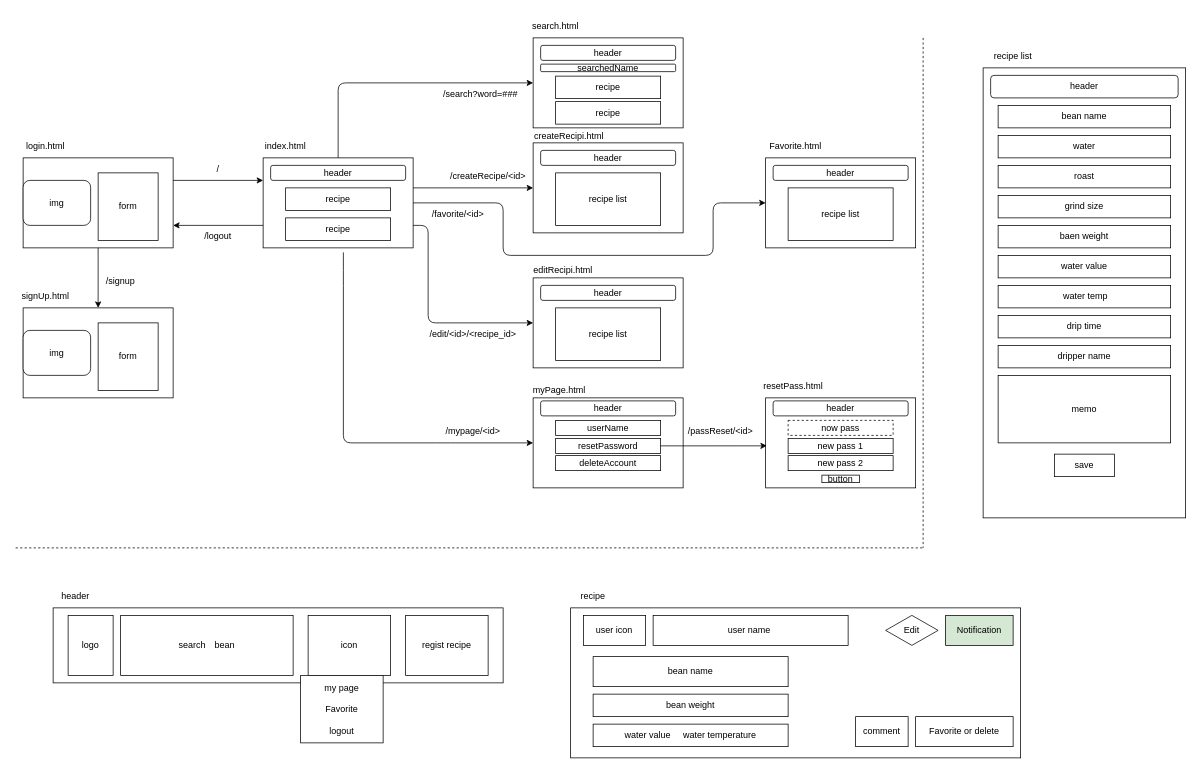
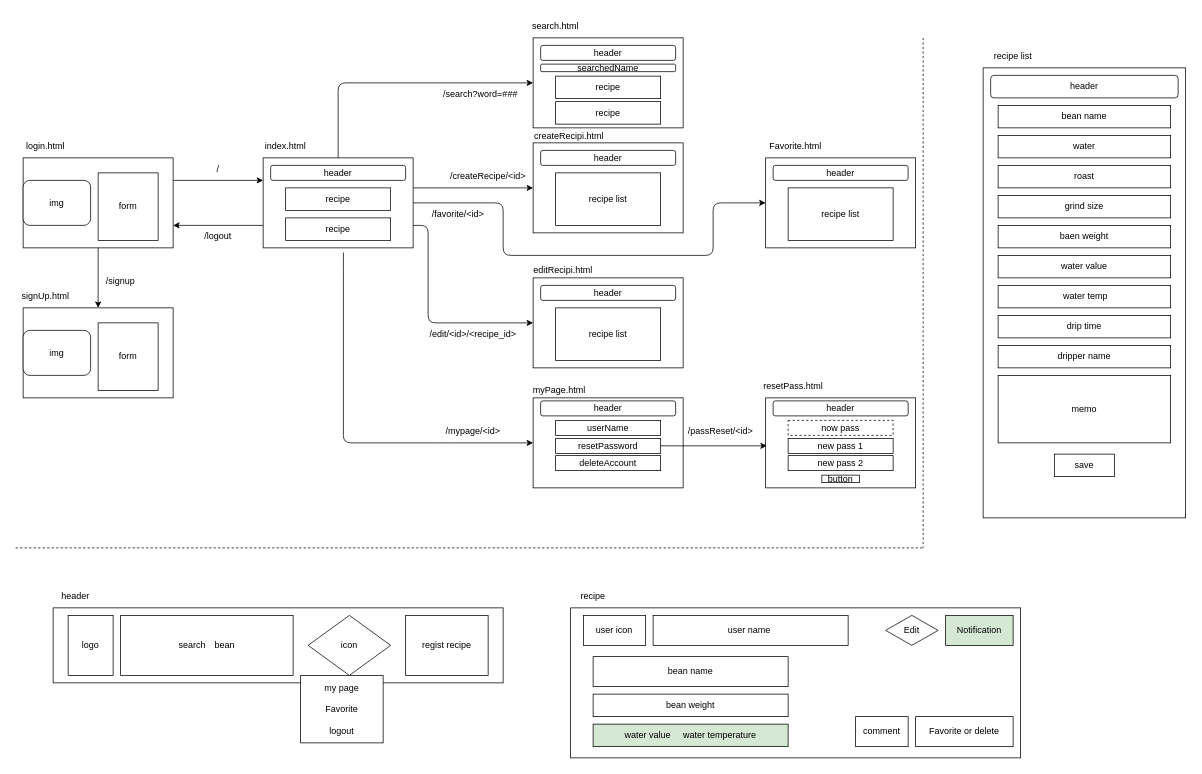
  <mxCell id="0" />
  <mxCell id="1" parent="0" />
  <mxCell id="2" value="" style="group" parent="1" vertex="1" connectable="0"><mxGeometry x="30" y="180" width="200" height="150" as="geometry" /></mxCell>
  <mxCell id="3" value="" style="rounded=0;whiteSpace=wrap;html=1;" parent="2" vertex="1"><mxGeometry y="30" width="200" height="120" as="geometry" /></mxCell>
  <mxCell id="4" value="login.html" style="text;html=1;strokeColor=none;fillColor=none;align=center;verticalAlign=middle;whiteSpace=wrap;rounded=0;" parent="2" vertex="1"><mxGeometry width="60" height="30" as="geometry" /></mxCell>
  <mxCell id="5" value="form" style="rounded=0;whiteSpace=wrap;html=1;" parent="2" vertex="1"><mxGeometry x="100" y="50" width="80" height="90" as="geometry" /></mxCell>
  <mxCell id="6" value="img" style="rounded=1;whiteSpace=wrap;html=1;" parent="2" vertex="1"><mxGeometry y="60" width="90" height="60" as="geometry" /></mxCell>
  <mxCell id="7" value="" style="group" parent="1" vertex="1" connectable="0"><mxGeometry x="30" y="380" width="200" height="150" as="geometry" /></mxCell>
  <mxCell id="8" value="" style="rounded=0;whiteSpace=wrap;html=1;" parent="7" vertex="1"><mxGeometry y="30" width="200" height="120" as="geometry" /></mxCell>
  <mxCell id="9" value="signUp.html" style="text;html=1;strokeColor=none;fillColor=none;align=center;verticalAlign=middle;whiteSpace=wrap;rounded=0;" parent="7" vertex="1"><mxGeometry width="60" height="30" as="geometry" /></mxCell>
  <mxCell id="10" value="form" style="rounded=0;whiteSpace=wrap;html=1;" parent="7" vertex="1"><mxGeometry x="100" y="50" width="80" height="90" as="geometry" /></mxCell>
  <mxCell id="11" value="img" style="rounded=1;whiteSpace=wrap;html=1;" parent="7" vertex="1"><mxGeometry y="60" width="90" height="60" as="geometry" /></mxCell>
  <mxCell id="12" style="edgeStyle=none;html=1;startArrow=none;startFill=0;" parent="1" source="3" target="8" edge="1"><mxGeometry relative="1" as="geometry" /></mxCell>
  <mxCell id="13" value="" style="group" parent="1" vertex="1" connectable="0"><mxGeometry x="350" y="180" width="200" height="150" as="geometry" /></mxCell>
  <mxCell id="14" value="" style="rounded=0;whiteSpace=wrap;html=1;" parent="13" vertex="1"><mxGeometry y="30" width="200" height="120" as="geometry" /></mxCell>
  <mxCell id="15" value="index.html" style="text;html=1;strokeColor=none;fillColor=none;align=center;verticalAlign=middle;whiteSpace=wrap;rounded=0;" parent="13" vertex="1"><mxGeometry width="60" height="30" as="geometry" /></mxCell>
  <mxCell id="16" value="recipe" style="rounded=0;whiteSpace=wrap;html=1;" parent="13" vertex="1"><mxGeometry x="30" y="70" width="140" height="30" as="geometry" /></mxCell>
  <mxCell id="17" value="header" style="rounded=1;whiteSpace=wrap;html=1;" parent="13" vertex="1"><mxGeometry x="10" y="40" width="180" height="20" as="geometry" /></mxCell>
  <mxCell id="18" value="recipe" style="rounded=0;whiteSpace=wrap;html=1;" parent="13" vertex="1"><mxGeometry x="30" y="110" width="140" height="30" as="geometry" /></mxCell>
  <mxCell id="19" style="edgeStyle=none;html=1;entryX=0;entryY=0.25;entryDx=0;entryDy=0;startArrow=none;startFill=0;exitX=1;exitY=0.25;exitDx=0;exitDy=0;" parent="1" source="3" target="14" edge="1"><mxGeometry relative="1" as="geometry" /></mxCell>
  <mxCell id="20" value="" style="group" parent="1" vertex="1" connectable="0"><mxGeometry x="710" y="20" width="200" height="150" as="geometry" /></mxCell>
  <mxCell id="21" value="" style="rounded=0;whiteSpace=wrap;html=1;" parent="20" vertex="1"><mxGeometry y="30" width="200" height="120" as="geometry" /></mxCell>
  <mxCell id="22" value="recipe" style="rounded=0;whiteSpace=wrap;html=1;" parent="21" vertex="1"><mxGeometry x="30" y="85" width="140" height="30" as="geometry" /></mxCell>
  <mxCell id="23" value="searchedName" style="rounded=1;whiteSpace=wrap;html=1;" parent="21" vertex="1"><mxGeometry x="10" y="35" width="180" height="10" as="geometry" /></mxCell>
  <mxCell id="24" value="search.html" style="text;html=1;strokeColor=none;fillColor=none;align=center;verticalAlign=middle;whiteSpace=wrap;rounded=0;" parent="20" vertex="1"><mxGeometry width="60" height="30" as="geometry" /></mxCell>
  <mxCell id="25" value="recipe" style="rounded=0;whiteSpace=wrap;html=1;" parent="20" vertex="1"><mxGeometry x="30" y="81" width="140" height="30" as="geometry" /></mxCell>
  <mxCell id="26" value="header" style="rounded=1;whiteSpace=wrap;html=1;" parent="20" vertex="1"><mxGeometry x="10" y="40" width="180" height="20" as="geometry" /></mxCell>
  <mxCell id="27" value="" style="group" parent="1" vertex="1" connectable="0"><mxGeometry x="710" y="160" width="200" height="150" as="geometry" /></mxCell>
  <mxCell id="28" value="" style="rounded=0;whiteSpace=wrap;html=1;" parent="27" vertex="1"><mxGeometry y="30" width="200" height="120" as="geometry" /></mxCell>
  <mxCell id="29" value="createRecipi.html" style="text;html=1;strokeColor=none;fillColor=none;align=center;verticalAlign=middle;whiteSpace=wrap;rounded=0;" parent="27" vertex="1"><mxGeometry x="18" y="6" width="60" height="30" as="geometry" /></mxCell>
  <mxCell id="30" value="recipe list" style="rounded=0;whiteSpace=wrap;html=1;" parent="27" vertex="1"><mxGeometry x="30" y="70" width="140" height="70" as="geometry" /></mxCell>
  <mxCell id="31" value="header" style="rounded=1;whiteSpace=wrap;html=1;" parent="27" vertex="1"><mxGeometry x="10" y="40" width="180" height="20" as="geometry" /></mxCell>
  <mxCell id="32" value="" style="group" parent="1" vertex="1" connectable="0"><mxGeometry x="710" y="500" width="200" height="150" as="geometry" /></mxCell>
  <mxCell id="33" value="" style="rounded=0;whiteSpace=wrap;html=1;" parent="32" vertex="1"><mxGeometry y="30" width="200" height="120" as="geometry" /></mxCell>
  <mxCell id="34" value="myPage.html" style="text;html=1;strokeColor=none;fillColor=none;align=center;verticalAlign=middle;whiteSpace=wrap;rounded=0;" parent="32" vertex="1"><mxGeometry x="5" y="5" width="60" height="30" as="geometry" /></mxCell>
  <mxCell id="35" value="userName" style="rounded=0;whiteSpace=wrap;html=1;" parent="32" vertex="1"><mxGeometry x="30" y="60" width="140" height="20" as="geometry" /></mxCell>
  <mxCell id="36" value="header" style="rounded=1;whiteSpace=wrap;html=1;" parent="32" vertex="1"><mxGeometry x="10" y="34" width="180" height="20" as="geometry" /></mxCell>
  <mxCell id="37" value="resetPassword&lt;span style=&quot;color: rgba(0, 0, 0, 0); font-family: monospace; font-size: 0px; text-align: start;&quot;&gt;%3CmxGraphModel%3E%3Croot%3E%3CmxCell%20id%3D%220%22%2F%3E%3CmxCell%20id%3D%221%22%20parent%3D%220%22%2F%3E%3CmxCell%20id%3D%222%22%20value%3D%22userName%22%20style%3D%22rounded%3D0%3BwhiteSpace%3Dwrap%3Bhtml%3D1%3B%22%20vertex%3D%221%22%20parent%3D%221%22%3E%3CmxGeometry%20x%3D%22750%22%20y%3D%22550%22%20width%3D%22140%22%20height%3D%2220%22%20as%3D%22geometry%22%2F%3E%3C%2FmxCell%3E%3C%2Froot%3E%3C%2FmxGraphModel%3E&lt;/span&gt;" style="rounded=0;whiteSpace=wrap;html=1;" parent="32" vertex="1"><mxGeometry x="30" y="84" width="140" height="20" as="geometry" /></mxCell>
  <mxCell id="38" value="deleteAccount" style="rounded=0;whiteSpace=wrap;html=1;" parent="32" vertex="1"><mxGeometry x="30" y="107" width="140" height="20" as="geometry" /></mxCell>
  <mxCell id="39" style="edgeStyle=none;html=1;entryX=0;entryY=0.5;entryDx=0;entryDy=0;startArrow=none;startFill=0;exitX=0.5;exitY=0;exitDx=0;exitDy=0;" parent="1" source="14" target="21" edge="1"><mxGeometry relative="1" as="geometry"><Array as="points"><mxPoint x="450" y="110" /></Array></mxGeometry></mxCell>
  <mxCell id="40" style="edgeStyle=none;html=1;startArrow=none;startFill=0;" parent="1" target="28" edge="1"><mxGeometry relative="1" as="geometry"><mxPoint x="550" y="250" as="sourcePoint" /></mxGeometry></mxCell>
  <mxCell id="41" style="edgeStyle=none;html=1;entryX=0;entryY=0.5;entryDx=0;entryDy=0;startArrow=none;startFill=0;exitX=1;exitY=0.75;exitDx=0;exitDy=0;" parent="1" source="14" edge="1"><mxGeometry relative="1" as="geometry"><mxPoint x="710" y="430" as="targetPoint" /><Array as="points"><mxPoint x="570" y="300" /><mxPoint x="570" y="430" /></Array></mxGeometry></mxCell>
  <mxCell id="42" style="edgeStyle=none;html=1;entryX=0;entryY=0.5;entryDx=0;entryDy=0;startArrow=none;startFill=0;exitX=0.535;exitY=1.05;exitDx=0;exitDy=0;exitPerimeter=0;" parent="1" source="14" target="33" edge="1"><mxGeometry relative="1" as="geometry"><Array as="points"><mxPoint x="457" y="370" /><mxPoint x="457" y="590" /><mxPoint x="590" y="590" /></Array></mxGeometry></mxCell>
  <mxCell id="43" value="" style="group" parent="1" vertex="1" connectable="0"><mxGeometry x="710" y="340" width="200" height="150" as="geometry" /></mxCell>
  <mxCell id="44" value="" style="rounded=0;whiteSpace=wrap;html=1;" parent="43" vertex="1"><mxGeometry y="30" width="200" height="120" as="geometry" /></mxCell>
  <mxCell id="45" value="editRecipi.html" style="text;html=1;strokeColor=none;fillColor=none;align=center;verticalAlign=middle;whiteSpace=wrap;rounded=0;" parent="43" vertex="1"><mxGeometry x="10" y="5" width="60" height="30" as="geometry" /></mxCell>
  <mxCell id="46" value="recipe list" style="rounded=0;whiteSpace=wrap;html=1;" parent="43" vertex="1"><mxGeometry x="30" y="70" width="140" height="70" as="geometry" /></mxCell>
  <mxCell id="47" value="header" style="rounded=1;whiteSpace=wrap;html=1;" parent="43" vertex="1"><mxGeometry x="10" y="40" width="180" height="20" as="geometry" /></mxCell>
  <mxCell id="48" value="" style="group" parent="1" vertex="1" connectable="0"><mxGeometry x="1020" y="500" width="200" height="150" as="geometry" /></mxCell>
  <mxCell id="49" value="" style="rounded=0;whiteSpace=wrap;html=1;" parent="48" vertex="1"><mxGeometry y="30" width="200" height="120" as="geometry" /></mxCell>
  <mxCell id="50" value="resetPass.html" style="text;html=1;strokeColor=none;fillColor=none;align=center;verticalAlign=middle;whiteSpace=wrap;rounded=0;" parent="48" vertex="1"><mxGeometry x="7" width="60" height="30" as="geometry" /></mxCell>
  <mxCell id="51" value="now pass" style="rounded=0;whiteSpace=wrap;html=1;dashed=1;" parent="48" vertex="1"><mxGeometry x="30" y="60" width="140" height="20" as="geometry" /></mxCell>
  <mxCell id="52" value="header" style="rounded=1;whiteSpace=wrap;html=1;" parent="48" vertex="1"><mxGeometry x="10" y="34" width="180" height="20" as="geometry" /></mxCell>
  <mxCell id="53" value="new pass 1" style="rounded=0;whiteSpace=wrap;html=1;" parent="48" vertex="1"><mxGeometry x="30" y="84" width="140" height="20" as="geometry" /></mxCell>
  <mxCell id="54" value="new pass 2" style="rounded=0;whiteSpace=wrap;html=1;" parent="48" vertex="1"><mxGeometry x="30" y="107" width="140" height="20" as="geometry" /></mxCell>
  <mxCell id="55" value="button" style="rounded=0;whiteSpace=wrap;html=1;" parent="48" vertex="1"><mxGeometry x="75" y="133" width="50" height="10" as="geometry" /></mxCell>
  <mxCell id="56" style="edgeStyle=none;html=1;entryX=0.008;entryY=0.533;entryDx=0;entryDy=0;entryPerimeter=0;startArrow=none;startFill=0;" parent="1" source="37" target="49" edge="1"><mxGeometry relative="1" as="geometry" /></mxCell>
  <mxCell id="57" value="" style="group" parent="1" vertex="1" connectable="0"><mxGeometry x="70" y="780" width="600" height="210" as="geometry" /></mxCell>
  <mxCell id="58" value="" style="rounded=0;whiteSpace=wrap;html=1;" parent="57" vertex="1"><mxGeometry y="30" width="600" height="100" as="geometry" /></mxCell>
  <mxCell id="59" value="header" style="text;html=1;strokeColor=none;fillColor=none;align=center;verticalAlign=middle;whiteSpace=wrap;rounded=0;" parent="57" vertex="1"><mxGeometry width="60" height="30" as="geometry" /></mxCell>
  <mxCell id="60" value="logo" style="rounded=0;whiteSpace=wrap;html=1;" parent="57" vertex="1"><mxGeometry x="20" y="40" width="60" height="80" as="geometry" /></mxCell>
  <mxCell id="61" value="search　bean" style="rounded=0;whiteSpace=wrap;html=1;" parent="57" vertex="1"><mxGeometry x="90" y="40" width="230" height="80" as="geometry" /></mxCell>
- <mxCell id="62" value="icon" style="rounded=0;whiteSpace=wrap;html=1;" parent="57" vertex="1"><mxGeometry x="340" y="40" width="110" height="80" as="geometry" /></mxCell>
+ <mxCell id="62" value="icon" style="rhombus;whiteSpace=wrap;html=1;" parent="57" vertex="1"><mxGeometry x="340" y="40" width="110" height="80" as="geometry" /></mxCell>
  <mxCell id="63" value="regist recipe" style="rounded=0;whiteSpace=wrap;html=1;" parent="57" vertex="1"><mxGeometry x="470" y="40" width="110" height="80" as="geometry" /></mxCell>
  <mxCell id="64" value="my page&lt;br&gt;&lt;br&gt;Favorite&lt;br&gt;&lt;br&gt;logout" style="rounded=0;whiteSpace=wrap;html=1;" parent="57" vertex="1"><mxGeometry x="330" y="120" width="110" height="90" as="geometry" /></mxCell>
  <mxCell id="65" value="" style="group" parent="1" vertex="1" connectable="0"><mxGeometry x="760" y="780" width="600" height="230" as="geometry" /></mxCell>
  <mxCell id="66" value="" style="rounded=0;whiteSpace=wrap;html=1;" parent="65" vertex="1"><mxGeometry y="30" width="600" height="200" as="geometry" /></mxCell>
  <mxCell id="67" value="recipe" style="text;html=1;strokeColor=none;fillColor=none;align=center;verticalAlign=middle;whiteSpace=wrap;rounded=0;" parent="65" vertex="1"><mxGeometry width="60" height="30" as="geometry" /></mxCell>
  <mxCell id="68" value="user name&amp;nbsp;" style="rounded=0;whiteSpace=wrap;html=1;" parent="65" vertex="1"><mxGeometry x="110" y="40" width="260" height="40" as="geometry" /></mxCell>
  <mxCell id="69" value="user icon" style="rounded=0;whiteSpace=wrap;html=1;" parent="65" vertex="1"><mxGeometry x="17" y="40" width="83" height="40" as="geometry" /></mxCell>
  <mxCell id="70" value="bean name" style="rounded=0;whiteSpace=wrap;html=1;" parent="65" vertex="1"><mxGeometry x="30" y="95" width="260" height="40" as="geometry" /></mxCell>
  <mxCell id="71" value="bean weight" style="rounded=0;whiteSpace=wrap;html=1;" parent="65" vertex="1"><mxGeometry x="30" y="145" width="260" height="30" as="geometry" /></mxCell>
- <mxCell id="72" value="water value&amp;nbsp; &amp;nbsp; &amp;nbsp;water temperature" style="rounded=0;whiteSpace=wrap;html=1;" parent="65" vertex="1"><mxGeometry x="30" y="185" width="260" height="30" as="geometry" /></mxCell>
+ <mxCell id="72" value="water value&amp;nbsp; &amp;nbsp; &amp;nbsp;water temperature" style="rounded=0;whiteSpace=wrap;html=1;fillColor=#d5e8d4;" parent="65" vertex="1"><mxGeometry x="30" y="185" width="260" height="30" as="geometry" /></mxCell>
  <mxCell id="73" value="Notification" style="rounded=0;whiteSpace=wrap;html=1;fillColor=#d5e8d4;" parent="65" vertex="1"><mxGeometry x="500" y="40" width="90" height="40" as="geometry" /></mxCell>
  <mxCell id="74" value="comment" style="rounded=0;whiteSpace=wrap;html=1;" parent="65" vertex="1"><mxGeometry x="380" y="175" width="70" height="40" as="geometry" /></mxCell>
  <mxCell id="75" value="Favorite or delete" style="rounded=0;whiteSpace=wrap;html=1;" parent="65" vertex="1"><mxGeometry x="460" y="175" width="130" height="40" as="geometry" /></mxCell>
  <mxCell id="76" value="Edit" style="rhombus;whiteSpace=wrap;html=1;" parent="65" vertex="1"><mxGeometry x="420" y="40" width="70" height="40" as="geometry" /></mxCell>
  <mxCell id="77" value="" style="endArrow=none;dashed=1;html=1;" parent="1" edge="1"><mxGeometry width="50" height="50" relative="1" as="geometry"><mxPoint x="20" y="730" as="sourcePoint" /><mxPoint x="1230" y="730" as="targetPoint" /></mxGeometry></mxCell>
  <mxCell id="78" value="" style="endArrow=none;dashed=1;html=1;" parent="1" edge="1"><mxGeometry width="50" height="50" relative="1" as="geometry"><mxPoint x="1230" y="50" as="sourcePoint" /><mxPoint x="1230" y="730" as="targetPoint" /></mxGeometry></mxCell>
  <mxCell id="79" value="" style="rounded=0;whiteSpace=wrap;html=1;" parent="1" vertex="1"><mxGeometry x="1310" y="90" width="270" height="600" as="geometry" /></mxCell>
  <mxCell id="80" value="bean name" style="rounded=0;whiteSpace=wrap;html=1;" parent="1" vertex="1"><mxGeometry x="1330" y="140" width="230" height="30" as="geometry" /></mxCell>
  <mxCell id="81" value="header" style="rounded=1;whiteSpace=wrap;html=1;" parent="1" vertex="1"><mxGeometry x="1320" y="100" width="250" height="30" as="geometry" /></mxCell>
  <mxCell id="82" value="water&lt;span style=&quot;color: rgba(0, 0, 0, 0); font-family: monospace; font-size: 0px; text-align: start;&quot;&gt;%3CmxGraphModel%3E%3Croot%3E%3CmxCell%20id%3D%220%22%2F%3E%3CmxCell%20id%3D%221%22%20parent%3D%220%22%2F%3E%3CmxCell%20id%3D%222%22%20value%3D%22bean%20name%22%20style%3D%22rounded%3D0%3BwhiteSpace%3Dwrap%3Bhtml%3D1%3B%22%20vertex%3D%221%22%20parent%3D%221%22%3E%3CmxGeometry%20x%3D%221340%22%20y%3D%22130%22%20width%3D%22230%22%20height%3D%2230%22%20as%3D%22geometry%22%2F%3E%3C%2FmxCell%3E%3C%2Froot%3E%3C%2FmxGraphModel%3E&lt;/span&gt;" style="rounded=0;whiteSpace=wrap;html=1;" parent="1" vertex="1"><mxGeometry x="1330" y="180" width="230" height="30" as="geometry" /></mxCell>
  <mxCell id="83" value="roast" style="rounded=0;whiteSpace=wrap;html=1;" parent="1" vertex="1"><mxGeometry x="1330" y="220" width="230" height="30" as="geometry" /></mxCell>
  <mxCell id="84" value="grind size" style="rounded=0;whiteSpace=wrap;html=1;" parent="1" vertex="1"><mxGeometry x="1330" y="260" width="230" height="30" as="geometry" /></mxCell>
  <mxCell id="85" value="baen weight" style="rounded=0;whiteSpace=wrap;html=1;" parent="1" vertex="1"><mxGeometry x="1330" y="300" width="230" height="30" as="geometry" /></mxCell>
  <mxCell id="86" value="water value" style="rounded=0;whiteSpace=wrap;html=1;" parent="1" vertex="1"><mxGeometry x="1330" y="340" width="230" height="30" as="geometry" /></mxCell>
  <mxCell id="87" value="&amp;nbsp;water temp" style="rounded=0;whiteSpace=wrap;html=1;" parent="1" vertex="1"><mxGeometry x="1330" y="380" width="230" height="30" as="geometry" /></mxCell>
  <mxCell id="88" value="drip time" style="rounded=0;whiteSpace=wrap;html=1;" parent="1" vertex="1"><mxGeometry x="1330" y="420" width="230" height="30" as="geometry" /></mxCell>
  <mxCell id="89" value="dripper name" style="rounded=0;whiteSpace=wrap;html=1;" parent="1" vertex="1"><mxGeometry x="1330" y="460" width="230" height="30" as="geometry" /></mxCell>
  <mxCell id="90" value="memo" style="rounded=0;whiteSpace=wrap;html=1;" parent="1" vertex="1"><mxGeometry x="1330" y="500" width="230" height="90" as="geometry" /></mxCell>
  <mxCell id="91" value="save" style="rounded=0;whiteSpace=wrap;html=1;" parent="1" vertex="1"><mxGeometry x="1405" y="605" width="80" height="30" as="geometry" /></mxCell>
  <mxCell id="92" value="recipe list" style="text;html=1;strokeColor=none;fillColor=none;align=center;verticalAlign=middle;whiteSpace=wrap;rounded=0;" parent="1" vertex="1"><mxGeometry x="1320" y="60" width="60" height="30" as="geometry" /></mxCell>
  <mxCell id="93" value="/search?word=###" style="text;html=1;strokeColor=none;fillColor=none;align=center;verticalAlign=middle;whiteSpace=wrap;rounded=0;" parent="1" vertex="1"><mxGeometry x="560" y="110" width="160" height="30" as="geometry" /></mxCell>
  <mxCell id="94" value="/createRecipe/&amp;lt;id&amp;gt;" style="text;html=1;strokeColor=none;fillColor=none;align=center;verticalAlign=middle;whiteSpace=wrap;rounded=0;" parent="1" vertex="1"><mxGeometry x="570" y="220" width="160" height="30" as="geometry" /></mxCell>
  <mxCell id="95" value="/edit/&amp;lt;id&amp;gt;/&amp;lt;recipe_id&amp;gt;" style="text;html=1;strokeColor=none;fillColor=none;align=center;verticalAlign=middle;whiteSpace=wrap;rounded=0;" parent="1" vertex="1"><mxGeometry x="550" y="430" width="160" height="30" as="geometry" /></mxCell>
  <mxCell id="96" value="/mypage/&amp;lt;id&amp;gt;" style="text;html=1;strokeColor=none;fillColor=none;align=center;verticalAlign=middle;whiteSpace=wrap;rounded=0;" parent="1" vertex="1"><mxGeometry x="550" y="560" width="160" height="30" as="geometry" /></mxCell>
  <mxCell id="97" value="/" style="text;html=1;strokeColor=none;fillColor=none;align=center;verticalAlign=middle;whiteSpace=wrap;rounded=0;" parent="1" vertex="1"><mxGeometry x="210" y="210" width="160" height="30" as="geometry" /></mxCell>
  <mxCell id="98" style="edgeStyle=none;html=1;entryX=1;entryY=0.75;entryDx=0;entryDy=0;startArrow=none;startFill=0;exitX=0;exitY=0.75;exitDx=0;exitDy=0;" parent="1" source="14" target="3" edge="1"><mxGeometry relative="1" as="geometry" /></mxCell>
  <mxCell id="99" value="/logout" style="text;html=1;strokeColor=none;fillColor=none;align=center;verticalAlign=middle;whiteSpace=wrap;rounded=0;" parent="1" vertex="1"><mxGeometry x="210" y="300" width="160" height="30" as="geometry" /></mxCell>
  <mxCell id="100" value="/signup" style="text;html=1;strokeColor=none;fillColor=none;align=center;verticalAlign=middle;whiteSpace=wrap;rounded=0;" parent="1" vertex="1"><mxGeometry x="80" y="360" width="160" height="30" as="geometry" /></mxCell>
  <mxCell id="101" value="/passReset/&amp;lt;id&amp;gt;" style="text;html=1;strokeColor=none;fillColor=none;align=center;verticalAlign=middle;whiteSpace=wrap;rounded=0;" parent="1" vertex="1"><mxGeometry x="880" y="560" width="160" height="30" as="geometry" /></mxCell>
  <mxCell id="102" value="" style="group" parent="1" vertex="1" connectable="0"><mxGeometry x="1020" y="180" width="200" height="150" as="geometry" /></mxCell>
  <mxCell id="103" value="" style="rounded=0;whiteSpace=wrap;html=1;" parent="102" vertex="1"><mxGeometry y="30" width="200" height="120" as="geometry" /></mxCell>
  <mxCell id="104" value="Favorite.html" style="text;html=1;strokeColor=none;fillColor=none;align=center;verticalAlign=middle;whiteSpace=wrap;rounded=0;" parent="102" vertex="1"><mxGeometry x="10" width="60" height="30" as="geometry" /></mxCell>
  <mxCell id="105" value="recipe list" style="rounded=0;whiteSpace=wrap;html=1;" parent="102" vertex="1"><mxGeometry x="30" y="70" width="140" height="70" as="geometry" /></mxCell>
  <mxCell id="106" value="header" style="rounded=1;whiteSpace=wrap;html=1;" parent="102" vertex="1"><mxGeometry x="10" y="40" width="180" height="20" as="geometry" /></mxCell>
  <mxCell id="107" style="edgeStyle=none;html=1;startArrow=none;startFill=0;entryX=0;entryY=0.5;entryDx=0;entryDy=0;exitX=1;exitY=0.5;exitDx=0;exitDy=0;" parent="1" source="14" target="103" edge="1"><mxGeometry relative="1" as="geometry"><mxPoint x="550" y="274.64" as="sourcePoint" /><mxPoint x="710" y="274.64" as="targetPoint" /><Array as="points"><mxPoint x="670" y="270" /><mxPoint x="670" y="340" /><mxPoint x="950" y="340" /><mxPoint x="950" y="270" /></Array></mxGeometry></mxCell>
  <mxCell id="108" value="/favorite/&amp;lt;id&amp;gt;" style="text;html=1;strokeColor=none;fillColor=none;align=center;verticalAlign=middle;whiteSpace=wrap;rounded=0;" parent="1" vertex="1"><mxGeometry x="530" y="270" width="160" height="30" as="geometry" /></mxCell>
